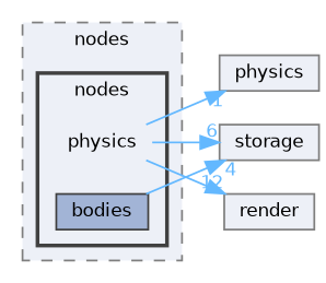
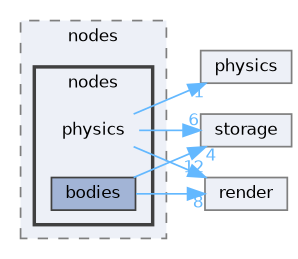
  digraph {
    compound=true
    rankdir=LR
    node [fontname=Helvetica fontsize=10 shape=box color=grey50 fillcolor="#edf0f7" style=filled]
    edge [color=steelblue1 fontcolor=steelblue1 fontname=Helvetica fontsize=10 labeldistance=1.5 labelfontname=Helvetica labelfontsize=10]
    n1 [height=0.2 label=physics shape=plaintext width=0.4 color="" fillcolor="" style=""]
    n2 [color=grey25 fillcolor="#a2b4d6" height=0.2 label=bodies width=0.4]
    n3 [height=0.2 label=storage width=0.4]
    n4 [height=0.2 label=physics width=0.4]
    n5 [height=0.2 label=render width=0.4]
    subgraph cluster_1 {
      bgcolor="#edf0f7"
      fontname=Helvetica
      fontsize=10
      label=nodes
      pencolor=grey50
      style="filled,dashed"
      subgraph cluster_2 {
        bgcolor="#edf0f7"
        fontname=Helvetica
        fontsize=10
        label=nodes
        pencolor=grey25
        style="filled,bold"
        n1
        n2
      }
    }
    n1 -> n3 [headlabel=6]
    n1 -> n4 [headlabel=1]
    n1 -> n5 [headlabel=12]
    n2 -> n3 [headlabel=4]
+   n2 -> n5 [headlabel=8]
  }
